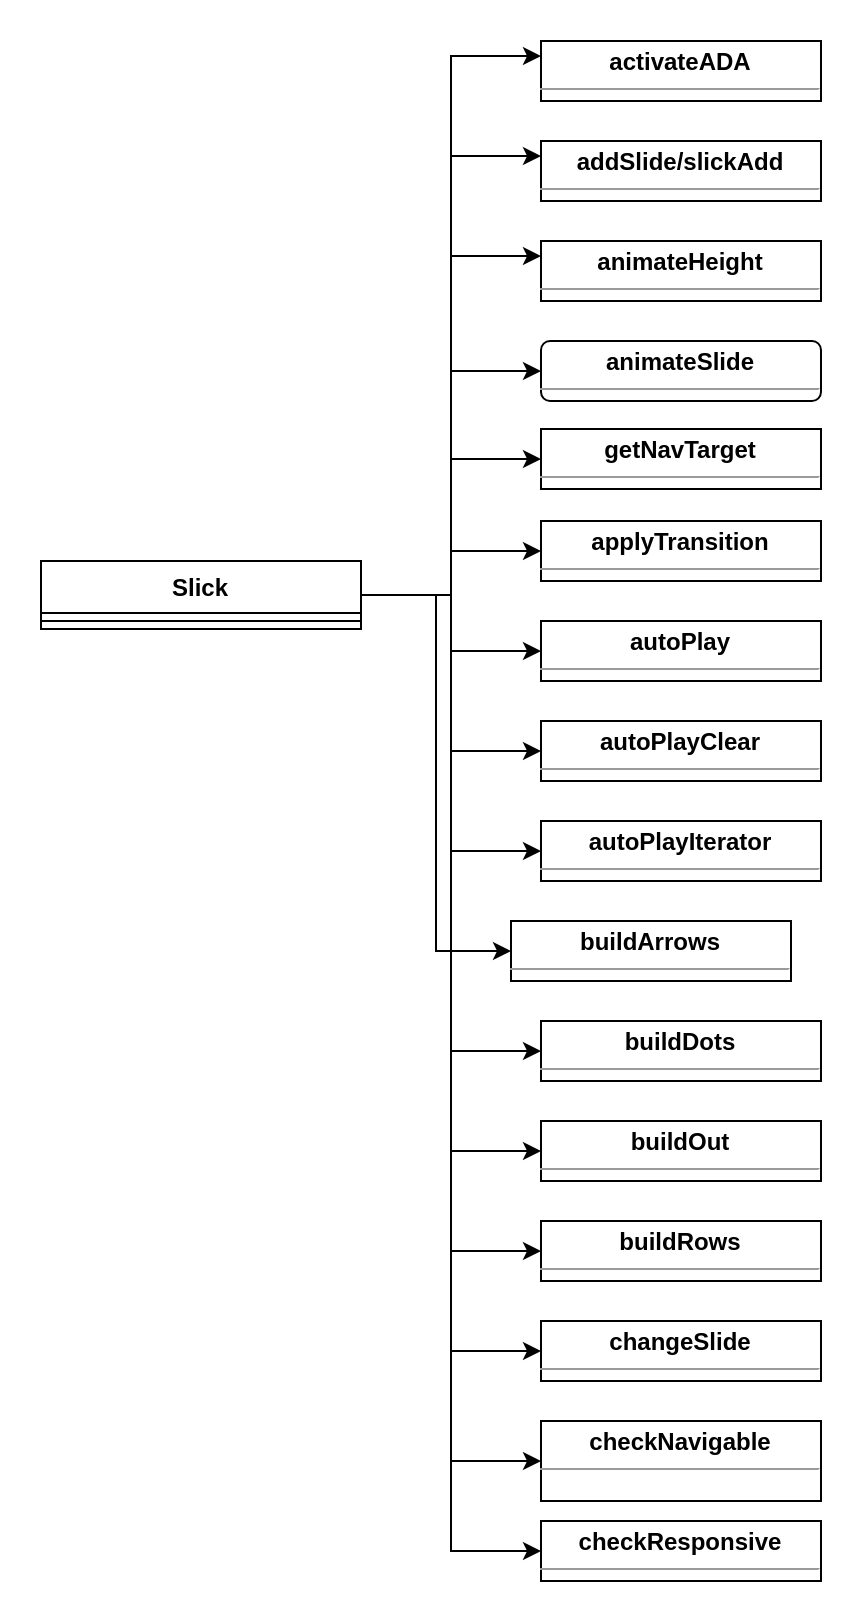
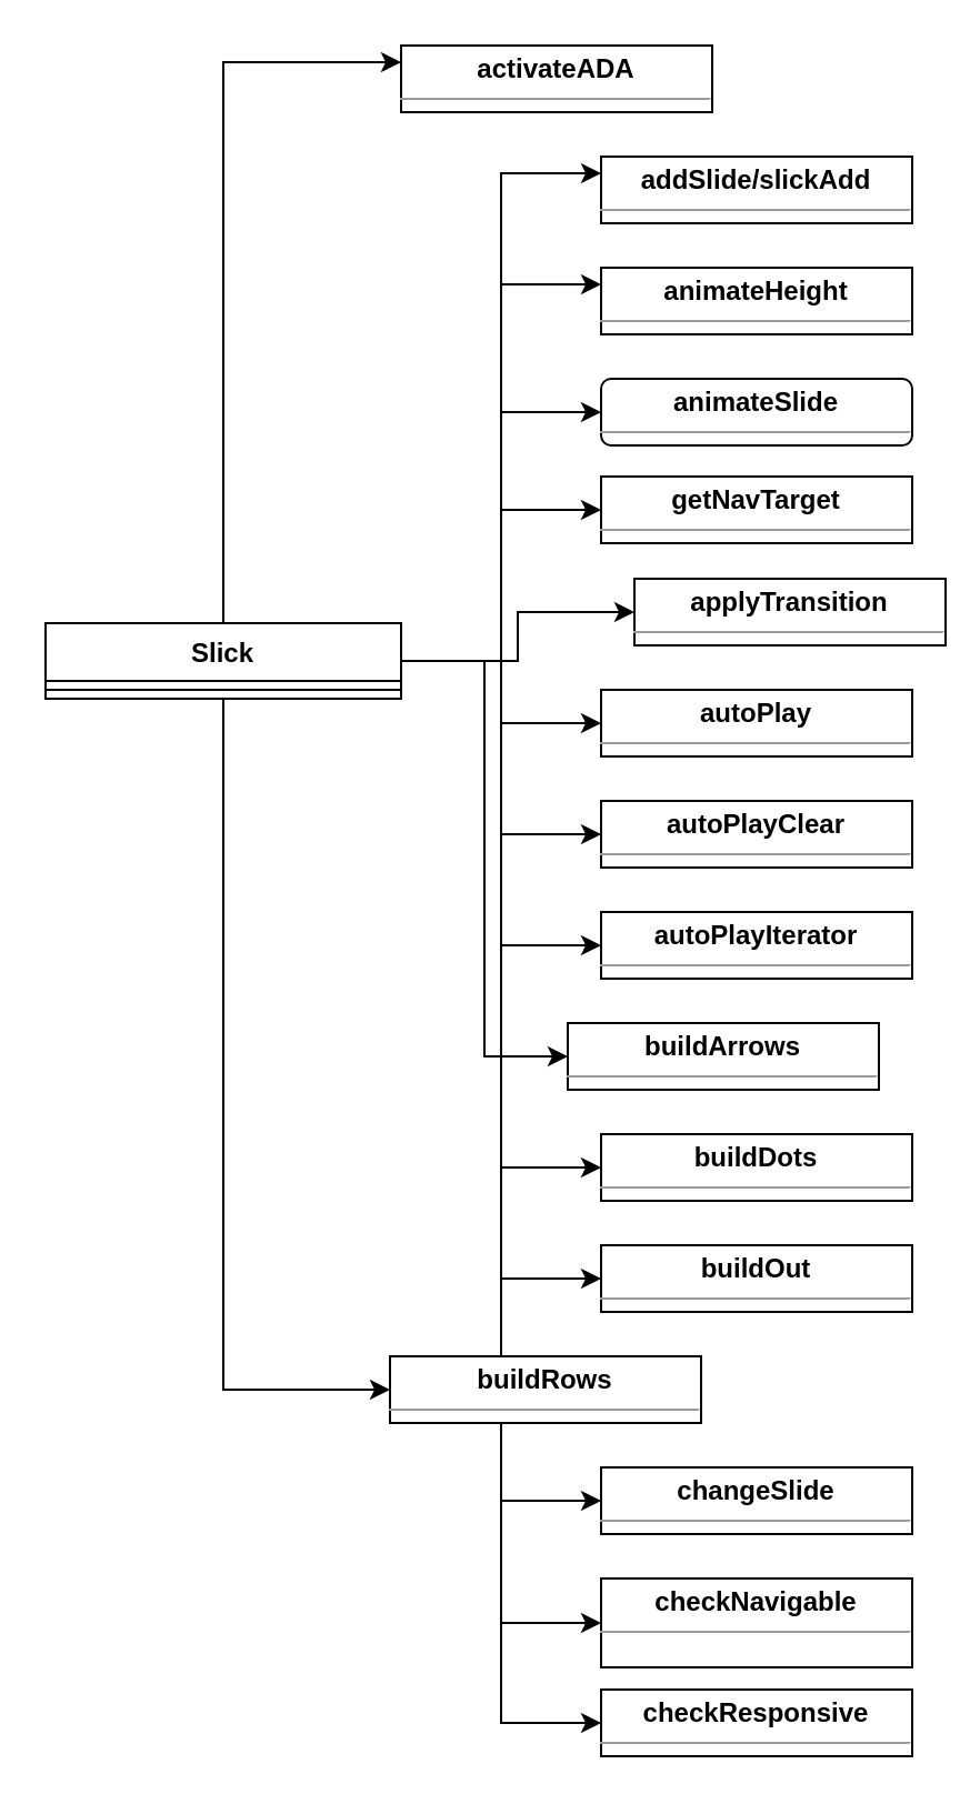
  <mxCell id="0" />
  <mxCell id="1" parent="0" />
  <mxCell id="2" style="edgeStyle=orthogonalEdgeStyle;rounded=0;orthogonalLoop=1;jettySize=auto;html=1;entryX=0;entryY=0.25;entryDx=0;entryDy=0;" edge="1" parent="1" source="18" target="20"><mxGeometry relative="1" as="geometry" /></mxCell>
  <mxCell id="3" style="edgeStyle=orthogonalEdgeStyle;rounded=0;orthogonalLoop=1;jettySize=auto;html=1;entryX=0;entryY=0.25;entryDx=0;entryDy=0;" edge="1" parent="1" source="18" target="21"><mxGeometry relative="1" as="geometry" /></mxCell>
  <mxCell id="4" style="edgeStyle=orthogonalEdgeStyle;rounded=0;orthogonalLoop=1;jettySize=auto;html=1;entryX=0;entryY=0.25;entryDx=0;entryDy=0;" edge="1" parent="1" source="18" target="22"><mxGeometry relative="1" as="geometry" /></mxCell>
  <mxCell id="5" style="edgeStyle=orthogonalEdgeStyle;rounded=0;orthogonalLoop=1;jettySize=auto;html=1;entryX=0;entryY=0.5;entryDx=0;entryDy=0;" edge="1" parent="1" source="18" target="23"><mxGeometry relative="1" as="geometry" /></mxCell>
  <mxCell id="6" style="edgeStyle=orthogonalEdgeStyle;rounded=0;orthogonalLoop=1;jettySize=auto;html=1;exitX=1;exitY=0.5;exitDx=0;exitDy=0;entryX=0;entryY=0.5;entryDx=0;entryDy=0;" edge="1" parent="1" source="18" target="24"><mxGeometry relative="1" as="geometry" /></mxCell>
  <mxCell id="7" style="edgeStyle=orthogonalEdgeStyle;rounded=0;orthogonalLoop=1;jettySize=auto;html=1;entryX=0;entryY=0.5;entryDx=0;entryDy=0;" edge="1" parent="1" source="18" target="25"><mxGeometry relative="1" as="geometry" /></mxCell>
  <mxCell id="8" style="edgeStyle=orthogonalEdgeStyle;rounded=0;orthogonalLoop=1;jettySize=auto;html=1;entryX=0;entryY=0.5;entryDx=0;entryDy=0;" edge="1" parent="1" source="18" target="26"><mxGeometry relative="1" as="geometry" /></mxCell>
  <mxCell id="9" style="edgeStyle=orthogonalEdgeStyle;rounded=0;orthogonalLoop=1;jettySize=auto;html=1;entryX=0;entryY=0.5;entryDx=0;entryDy=0;" edge="1" parent="1" source="18" target="27"><mxGeometry relative="1" as="geometry" /></mxCell>
  <mxCell id="10" style="edgeStyle=orthogonalEdgeStyle;rounded=0;orthogonalLoop=1;jettySize=auto;html=1;entryX=0;entryY=0.5;entryDx=0;entryDy=0;" edge="1" parent="1" source="18" target="28"><mxGeometry relative="1" as="geometry" /></mxCell>
  <mxCell id="11" style="edgeStyle=orthogonalEdgeStyle;rounded=0;orthogonalLoop=1;jettySize=auto;html=1;entryX=0;entryY=0.5;entryDx=0;entryDy=0;" edge="1" parent="1" source="18" target="29"><mxGeometry relative="1" as="geometry" /></mxCell>
  <mxCell id="12" style="edgeStyle=orthogonalEdgeStyle;rounded=0;orthogonalLoop=1;jettySize=auto;html=1;entryX=0;entryY=0.5;entryDx=0;entryDy=0;" edge="1" parent="1" source="18" target="30"><mxGeometry relative="1" as="geometry" /></mxCell>
  <mxCell id="13" style="edgeStyle=orthogonalEdgeStyle;rounded=0;orthogonalLoop=1;jettySize=auto;html=1;entryX=0;entryY=0.5;entryDx=0;entryDy=0;" edge="1" parent="1" source="18" target="31"><mxGeometry relative="1" as="geometry" /></mxCell>
  <mxCell id="14" style="edgeStyle=orthogonalEdgeStyle;rounded=0;orthogonalLoop=1;jettySize=auto;html=1;entryX=0;entryY=0.5;entryDx=0;entryDy=0;" edge="1" parent="1" source="18" target="32"><mxGeometry relative="1" as="geometry" /></mxCell>
  <mxCell id="15" style="edgeStyle=orthogonalEdgeStyle;rounded=0;orthogonalLoop=1;jettySize=auto;html=1;entryX=0;entryY=0.5;entryDx=0;entryDy=0;" edge="1" parent="1" source="18" target="33"><mxGeometry relative="1" as="geometry" /></mxCell>
  <mxCell id="16" style="edgeStyle=orthogonalEdgeStyle;rounded=0;orthogonalLoop=1;jettySize=auto;html=1;entryX=0;entryY=0.5;entryDx=0;entryDy=0;" edge="1" parent="1" source="18" target="34"><mxGeometry relative="1" as="geometry" /></mxCell>
  <mxCell id="17" style="edgeStyle=orthogonalEdgeStyle;rounded=0;orthogonalLoop=1;jettySize=auto;html=1;entryX=0;entryY=0.5;entryDx=0;entryDy=0;" edge="1" parent="1" source="18" target="35"><mxGeometry relative="1" as="geometry" /></mxCell>
  <mxCell id="18" value="Slick" style="swimlane;fontStyle=1;align=center;verticalAlign=top;childLayout=stackLayout;horizontal=1;startSize=26;horizontalStack=0;resizeParent=1;resizeParentMax=0;resizeLast=0;collapsible=1;marginBottom=0;" vertex="1" parent="1"><mxGeometry x="20" y="280" width="160" height="34" as="geometry" /></mxCell>
  <mxCell id="19" value="" style="line;strokeWidth=1;fillColor=none;align=left;verticalAlign=middle;spacingTop=-1;spacingLeft=3;spacingRight=3;rotatable=0;labelPosition=right;points=[];portConstraint=eastwest;" vertex="1" parent="18"><mxGeometry y="26" width="160" height="8" as="geometry" /></mxCell>
- <mxCell id="20" value="&lt;p style=&quot;margin:0px;margin-top:4px;text-align:center;&quot;&gt;&lt;b&gt;activateADA&lt;/b&gt;&lt;br&gt;&lt;/p&gt;&lt;hr size=&quot;1&quot;&gt;&lt;div style=&quot;height:2px;&quot;&gt;&lt;/div&gt;" style="verticalAlign=top;align=left;overflow=fill;fontSize=12;fontFamily=Helvetica;html=1;" vertex="1" parent="1"><mxGeometry x="270" y="20" width="140" height="30" as="geometry" /></mxCell>
+ <mxCell id="20" value="&lt;p style=&quot;margin:0px;margin-top:4px;text-align:center;&quot;&gt;&lt;b&gt;activateADA&lt;/b&gt;&lt;br&gt;&lt;/p&gt;&lt;hr size=&quot;1&quot;&gt;&lt;div style=&quot;height:2px;&quot;&gt;&lt;/div&gt;" style="verticalAlign=top;align=left;overflow=fill;fontSize=12;fontFamily=Helvetica;html=1;" vertex="1" parent="1"><mxGeometry x="180" y="20" width="140" height="30" as="geometry" /></mxCell>
  <mxCell id="21" value="&lt;p style=&quot;margin:0px;margin-top:4px;text-align:center;&quot;&gt;&lt;b&gt;addSlide/slickAdd&lt;/b&gt;&lt;/p&gt;&lt;hr size=&quot;1&quot;&gt;&lt;div style=&quot;height:2px;&quot;&gt;&lt;/div&gt;" style="verticalAlign=top;align=left;overflow=fill;fontSize=12;fontFamily=Helvetica;html=1;" vertex="1" parent="1"><mxGeometry x="270" y="70" width="140" height="30" as="geometry" /></mxCell>
  <mxCell id="22" value="&lt;p style=&quot;margin:0px;margin-top:4px;text-align:center;&quot;&gt;&lt;b&gt;animateHeight&lt;/b&gt;&lt;/p&gt;&lt;hr size=&quot;1&quot;&gt;&lt;div style=&quot;height:2px;&quot;&gt;&lt;/div&gt;" style="verticalAlign=top;align=left;overflow=fill;fontSize=12;fontFamily=Helvetica;html=1;" vertex="1" parent="1"><mxGeometry x="270" y="120" width="140" height="30" as="geometry" /></mxCell>
  <mxCell id="23" value="&lt;p style=&quot;margin:0px;margin-top:4px;text-align:center;&quot;&gt;&lt;b&gt;animateSlide&lt;/b&gt;&lt;/p&gt;&lt;hr size=&quot;1&quot;&gt;&lt;div style=&quot;height:2px;&quot;&gt;&lt;/div&gt;" style="verticalAlign=top;align=left;overflow=fill;fontSize=12;fontFamily=Helvetica;html=1;rounded=1;" vertex="1" parent="1"><mxGeometry x="270" y="170" width="140" height="30" as="geometry" /></mxCell>
  <mxCell id="24" value="&lt;p style=&quot;margin:0px;margin-top:4px;text-align:center;&quot;&gt;&lt;b&gt;getNavTarget&lt;/b&gt;&lt;/p&gt;&lt;hr size=&quot;1&quot;&gt;&lt;div style=&quot;height:2px;&quot;&gt;&lt;/div&gt;" style="verticalAlign=top;align=left;overflow=fill;fontSize=12;fontFamily=Helvetica;html=1;" vertex="1" parent="1"><mxGeometry x="270" y="214" width="140" height="30" as="geometry" /></mxCell>
- <mxCell id="25" value="&lt;p style=&quot;margin:0px;margin-top:4px;text-align:center;&quot;&gt;&lt;b&gt;applyTransition&lt;/b&gt;&lt;/p&gt;&lt;hr size=&quot;1&quot;&gt;&lt;div style=&quot;height:2px;&quot;&gt;&lt;/div&gt;" style="verticalAlign=top;align=left;overflow=fill;fontSize=12;fontFamily=Helvetica;html=1;" vertex="1" parent="1"><mxGeometry x="270" y="260" width="140" height="30" as="geometry" /></mxCell>
+ <mxCell id="25" value="&lt;p style=&quot;margin:0px;margin-top:4px;text-align:center;&quot;&gt;&lt;b&gt;applyTransition&lt;/b&gt;&lt;/p&gt;&lt;hr size=&quot;1&quot;&gt;&lt;div style=&quot;height:2px;&quot;&gt;&lt;/div&gt;" style="verticalAlign=top;align=left;overflow=fill;fontSize=12;fontFamily=Helvetica;html=1;" vertex="1" parent="1"><mxGeometry x="285" y="260" width="140" height="30" as="geometry" /></mxCell>
  <mxCell id="26" value="&lt;p style=&quot;margin:0px;margin-top:4px;text-align:center;&quot;&gt;&lt;b&gt;autoPlay&lt;/b&gt;&lt;/p&gt;&lt;hr size=&quot;1&quot;&gt;&lt;div style=&quot;height:2px;&quot;&gt;&lt;/div&gt;" style="verticalAlign=top;align=left;overflow=fill;fontSize=12;fontFamily=Helvetica;html=1;" vertex="1" parent="1"><mxGeometry x="270" y="310" width="140" height="30" as="geometry" /></mxCell>
  <mxCell id="27" value="&lt;p style=&quot;margin:0px;margin-top:4px;text-align:center;&quot;&gt;&lt;b&gt;autoPlayClear&lt;/b&gt;&lt;/p&gt;&lt;hr size=&quot;1&quot;&gt;&lt;div style=&quot;height:2px;&quot;&gt;&lt;/div&gt;" style="verticalAlign=top;align=left;overflow=fill;fontSize=12;fontFamily=Helvetica;html=1;" vertex="1" parent="1"><mxGeometry x="270" y="360" width="140" height="30" as="geometry" /></mxCell>
  <mxCell id="28" value="&lt;p style=&quot;margin:0px;margin-top:4px;text-align:center;&quot;&gt;&lt;b&gt;autoPlayIterator&lt;/b&gt;&lt;/p&gt;&lt;hr size=&quot;1&quot;&gt;&lt;div style=&quot;height:2px;&quot;&gt;&lt;/div&gt;" style="verticalAlign=top;align=left;overflow=fill;fontSize=12;fontFamily=Helvetica;html=1;" vertex="1" parent="1"><mxGeometry x="270" y="410" width="140" height="30" as="geometry" /></mxCell>
  <mxCell id="29" value="&lt;p style=&quot;margin:0px;margin-top:4px;text-align:center;&quot;&gt;&lt;b&gt;buildArrows&lt;/b&gt;&lt;/p&gt;&lt;hr size=&quot;1&quot;&gt;&lt;div style=&quot;height:2px;&quot;&gt;&lt;/div&gt;" style="verticalAlign=top;align=left;overflow=fill;fontSize=12;fontFamily=Helvetica;html=1;" vertex="1" parent="1"><mxGeometry x="255" y="460" width="140" height="30" as="geometry" /></mxCell>
  <mxCell id="30" value="&lt;p style=&quot;margin:0px;margin-top:4px;text-align:center;&quot;&gt;&lt;b&gt;buildDots&lt;/b&gt;&lt;/p&gt;&lt;hr size=&quot;1&quot;&gt;&lt;div style=&quot;height:2px;&quot;&gt;&lt;/div&gt;" style="verticalAlign=top;align=left;overflow=fill;fontSize=12;fontFamily=Helvetica;html=1;" vertex="1" parent="1"><mxGeometry x="270" y="510" width="140" height="30" as="geometry" /></mxCell>
  <mxCell id="31" value="&lt;p style=&quot;margin:0px;margin-top:4px;text-align:center;&quot;&gt;&lt;b&gt;buildOut&lt;/b&gt;&lt;/p&gt;&lt;hr size=&quot;1&quot;&gt;&lt;div style=&quot;height:2px;&quot;&gt;&lt;/div&gt;" style="verticalAlign=top;align=left;overflow=fill;fontSize=12;fontFamily=Helvetica;html=1;" vertex="1" parent="1"><mxGeometry x="270" y="560" width="140" height="30" as="geometry" /></mxCell>
- <mxCell id="32" value="&lt;p style=&quot;margin:0px;margin-top:4px;text-align:center;&quot;&gt;&lt;b&gt;buildRows&lt;/b&gt;&lt;/p&gt;&lt;hr size=&quot;1&quot;&gt;&lt;div style=&quot;height:2px;&quot;&gt;&lt;/div&gt;" style="verticalAlign=top;align=left;overflow=fill;fontSize=12;fontFamily=Helvetica;html=1;" vertex="1" parent="1"><mxGeometry x="270" y="610" width="140" height="30" as="geometry" /></mxCell>
+ <mxCell id="32" value="&lt;p style=&quot;margin:0px;margin-top:4px;text-align:center;&quot;&gt;&lt;b&gt;buildRows&lt;/b&gt;&lt;/p&gt;&lt;hr size=&quot;1&quot;&gt;&lt;div style=&quot;height:2px;&quot;&gt;&lt;/div&gt;" style="verticalAlign=top;align=left;overflow=fill;fontSize=12;fontFamily=Helvetica;html=1;" vertex="1" parent="1"><mxGeometry x="175" y="610" width="140" height="30" as="geometry" /></mxCell>
  <mxCell id="33" value="&lt;p style=&quot;margin:0px;margin-top:4px;text-align:center;&quot;&gt;&lt;b&gt;checkResponsive&lt;/b&gt;&lt;/p&gt;&lt;hr size=&quot;1&quot;&gt;&lt;div style=&quot;height:2px;&quot;&gt;&lt;/div&gt;" style="verticalAlign=top;align=left;overflow=fill;fontSize=12;fontFamily=Helvetica;html=1;" vertex="1" parent="1"><mxGeometry x="270" y="760" width="140" height="30" as="geometry" /></mxCell>
  <mxCell id="34" value="&lt;p style=&quot;margin:0px;margin-top:4px;text-align:center;&quot;&gt;&lt;b&gt;changeSlide&lt;/b&gt;&lt;/p&gt;&lt;hr size=&quot;1&quot;&gt;&lt;div style=&quot;height:2px;&quot;&gt;&lt;/div&gt;" style="verticalAlign=top;align=left;overflow=fill;fontSize=12;fontFamily=Helvetica;html=1;" vertex="1" parent="1"><mxGeometry x="270" y="660" width="140" height="30" as="geometry" /></mxCell>
  <mxCell id="35" value="&lt;p style=&quot;margin:0px;margin-top:4px;text-align:center;&quot;&gt;&lt;b&gt;checkNavigable&lt;/b&gt;&lt;/p&gt;&lt;hr size=&quot;1&quot;&gt;&lt;div style=&quot;height:2px;&quot;&gt;&lt;/div&gt;" style="verticalAlign=top;align=left;overflow=fill;fontSize=12;fontFamily=Helvetica;html=1;" vertex="1" parent="1"><mxGeometry x="270" y="710" width="140" height="40" as="geometry" /></mxCell>
